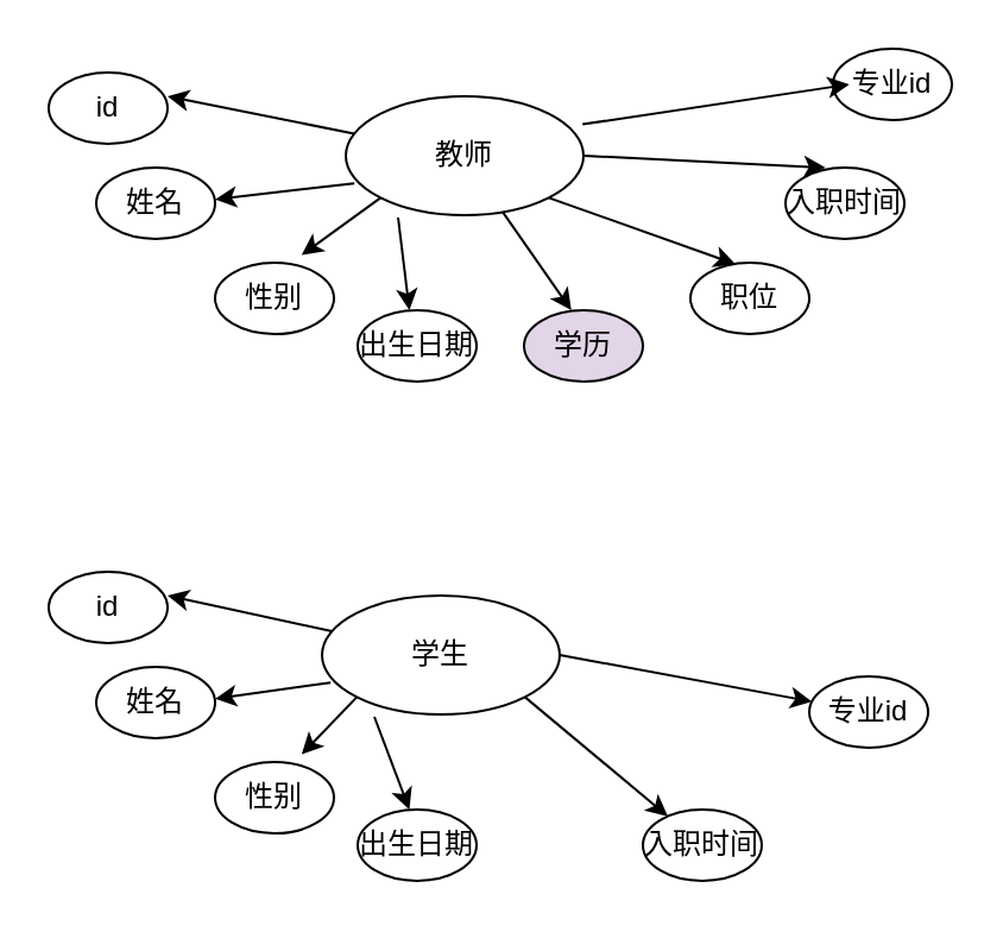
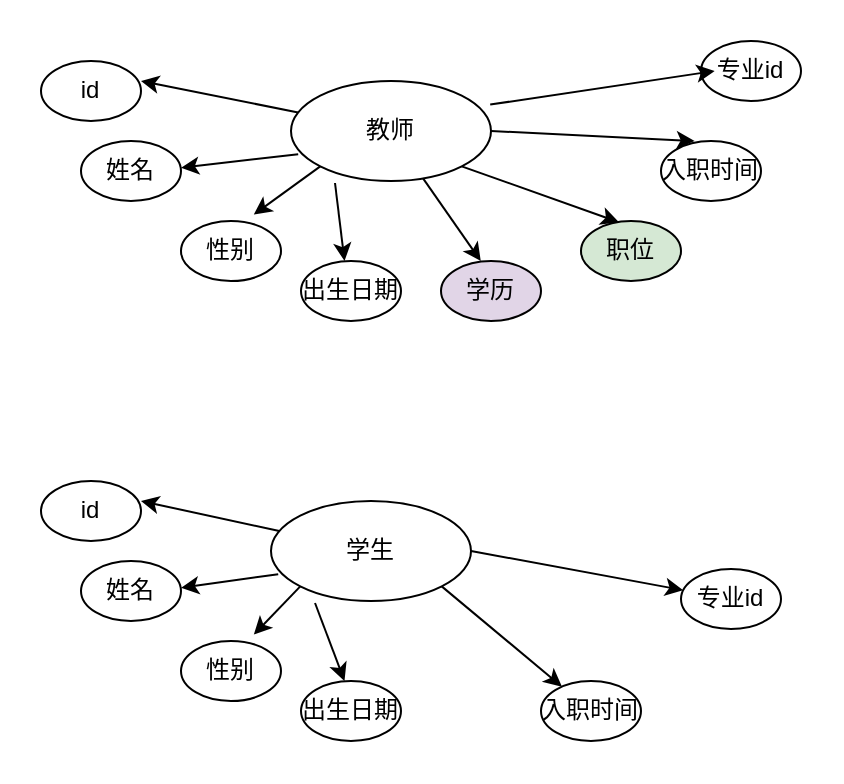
  <mxCell id="0" />
  <mxCell id="1" parent="0" />
  <mxCell id="2" value="教师" style="ellipse;whiteSpace=wrap;html=1;" parent="1" vertex="1"><mxGeometry x="145" y="40" width="100" height="50" as="geometry" /></mxCell>
  <mxCell id="3" value="id" style="ellipse;whiteSpace=wrap;html=1;" parent="1" vertex="1"><mxGeometry x="20" y="30" width="50" height="30" as="geometry" /></mxCell>
  <mxCell id="4" value="姓名" style="ellipse;whiteSpace=wrap;html=1;" parent="1" vertex="1"><mxGeometry x="40" y="70" width="50" height="30" as="geometry" /></mxCell>
  <mxCell id="5" value="性别" style="ellipse;whiteSpace=wrap;html=1;" parent="1" vertex="1"><mxGeometry x="90" y="110" width="50" height="30" as="geometry" /></mxCell>
  <mxCell id="6" value="出生日期" style="ellipse;whiteSpace=wrap;html=1;" parent="1" vertex="1"><mxGeometry x="150" y="130" width="50" height="30" as="geometry" /></mxCell>
  <mxCell id="7" value="学历" style="ellipse;whiteSpace=wrap;html=1;fillColor=#e1d5e7;" parent="1" vertex="1"><mxGeometry x="220" y="130" width="50" height="30" as="geometry" /></mxCell>
- <mxCell id="8" value="职位" style="ellipse;whiteSpace=wrap;html=1;" parent="1" vertex="1"><mxGeometry x="290" y="110" width="50" height="30" as="geometry" /></mxCell>
+ <mxCell id="8" value="职位" style="ellipse;whiteSpace=wrap;html=1;fillColor=#d5e8d4;" parent="1" vertex="1"><mxGeometry x="290" y="110" width="50" height="30" as="geometry" /></mxCell>
  <mxCell id="9" value="入职时间" style="ellipse;whiteSpace=wrap;html=1;" parent="1" vertex="1"><mxGeometry x="330" y="70" width="50" height="30" as="geometry" /></mxCell>
  <mxCell id="10" value="专业id" style="ellipse;whiteSpace=wrap;html=1;" parent="1" vertex="1"><mxGeometry x="350" y="20" width="50" height="30" as="geometry" /></mxCell>
  <mxCell id="11" value="" style="endArrow=classic;html=1;rounded=0;" parent="1" source="2" edge="1"><mxGeometry width="50" height="50" relative="1" as="geometry"><mxPoint x="110" y="0" as="sourcePoint" /><mxPoint x="70" y="40" as="targetPoint" /></mxGeometry></mxCell>
  <mxCell id="12" value="" style="endArrow=classic;html=1;rounded=0;exitX=0.036;exitY=0.732;exitDx=0;exitDy=0;exitPerimeter=0;" parent="1" source="2" edge="1"><mxGeometry width="50" height="50" relative="1" as="geometry"><mxPoint x="182.913" y="100.002" as="sourcePoint" /><mxPoint x="90" y="83.41" as="targetPoint" /></mxGeometry></mxCell>
  <mxCell id="13" value="" style="endArrow=classic;html=1;rounded=0;exitX=0;exitY=1;exitDx=0;exitDy=0;" parent="1" source="2" edge="1"><mxGeometry width="50" height="50" relative="1" as="geometry"><mxPoint x="200" y="100" as="sourcePoint" /><mxPoint x="126.4" y="106.81" as="targetPoint" /></mxGeometry></mxCell>
  <mxCell id="14" value="" style="endArrow=classic;html=1;rounded=0;exitX=0.22;exitY=1.02;exitDx=0;exitDy=0;exitPerimeter=0;" parent="1" source="2" edge="1"><mxGeometry width="50" height="50" relative="1" as="geometry"><mxPoint x="220.005" y="105.868" as="sourcePoint" /><mxPoint x="171.76" y="130" as="targetPoint" /></mxGeometry></mxCell>
  <mxCell id="15" value="" style="endArrow=classic;html=1;rounded=0;" parent="1" source="2" edge="1"><mxGeometry width="50" height="50" relative="1" as="geometry"><mxPoint x="250.12" y="91" as="sourcePoint" /><mxPoint x="239.88" y="130" as="targetPoint" /></mxGeometry></mxCell>
  <mxCell id="16" value="" style="endArrow=classic;html=1;rounded=0;exitX=1;exitY=1;exitDx=0;exitDy=0;" parent="1" source="2" edge="1"><mxGeometry width="50" height="50" relative="1" as="geometry"><mxPoint x="289.996" y="70" as="sourcePoint" /><mxPoint x="308.99" y="110.6" as="targetPoint" /></mxGeometry></mxCell>
  <mxCell id="17" value="" style="endArrow=classic;html=1;rounded=0;exitX=1;exitY=0.5;exitDx=0;exitDy=0;" parent="1" source="2" edge="1"><mxGeometry width="50" height="50" relative="1" as="geometry"><mxPoint x="283.185" y="42.078" as="sourcePoint" /><mxPoint x="346.82" y="70" as="targetPoint" /></mxGeometry></mxCell>
  <mxCell id="18" value="" style="endArrow=classic;html=1;rounded=0;exitX=0.996;exitY=0.236;exitDx=0;exitDy=0;exitPerimeter=0;" parent="1" source="2" edge="1"><mxGeometry width="50" height="50" relative="1" as="geometry"><mxPoint x="270" y="30" as="sourcePoint" /><mxPoint x="356.82" y="35" as="targetPoint" /></mxGeometry></mxCell>
  <mxCell id="19" value="学生" style="ellipse;whiteSpace=wrap;html=1;" vertex="1" parent="1"><mxGeometry x="135" y="250" width="100" height="50" as="geometry" /></mxCell>
  <mxCell id="20" value="id" style="ellipse;whiteSpace=wrap;html=1;" vertex="1" parent="1"><mxGeometry x="20" y="240" width="50" height="30" as="geometry" /></mxCell>
  <mxCell id="21" value="姓名" style="ellipse;whiteSpace=wrap;html=1;" vertex="1" parent="1"><mxGeometry x="40" y="280" width="50" height="30" as="geometry" /></mxCell>
  <mxCell id="22" value="性别" style="ellipse;whiteSpace=wrap;html=1;" vertex="1" parent="1"><mxGeometry x="90" y="320" width="50" height="30" as="geometry" /></mxCell>
  <mxCell id="23" value="出生日期" style="ellipse;whiteSpace=wrap;html=1;" vertex="1" parent="1"><mxGeometry x="150" y="340" width="50" height="30" as="geometry" /></mxCell>
  <mxCell id="24" value="入职时间" style="ellipse;whiteSpace=wrap;html=1;" vertex="1" parent="1"><mxGeometry x="270" y="340" width="50" height="30" as="geometry" /></mxCell>
  <mxCell id="25" value="专业id" style="ellipse;whiteSpace=wrap;html=1;" vertex="1" parent="1"><mxGeometry x="340" y="284" width="50" height="30" as="geometry" /></mxCell>
  <mxCell id="26" value="" style="endArrow=classic;html=1;rounded=0;" edge="1" parent="1" source="19"><mxGeometry width="50" height="50" relative="1" as="geometry"><mxPoint x="110" y="210" as="sourcePoint" /><mxPoint x="70" y="250" as="targetPoint" /></mxGeometry></mxCell>
  <mxCell id="27" value="" style="endArrow=classic;html=1;rounded=0;exitX=0.036;exitY=0.732;exitDx=0;exitDy=0;exitPerimeter=0;" edge="1" parent="1" source="19"><mxGeometry width="50" height="50" relative="1" as="geometry"><mxPoint x="182.913" y="310.002" as="sourcePoint" /><mxPoint x="90" y="293.41" as="targetPoint" /></mxGeometry></mxCell>
  <mxCell id="28" value="" style="endArrow=classic;html=1;rounded=0;exitX=0;exitY=1;exitDx=0;exitDy=0;" edge="1" parent="1" source="19"><mxGeometry width="50" height="50" relative="1" as="geometry"><mxPoint x="200" y="310" as="sourcePoint" /><mxPoint x="126.4" y="316.81" as="targetPoint" /></mxGeometry></mxCell>
  <mxCell id="29" value="" style="endArrow=classic;html=1;rounded=0;exitX=0.22;exitY=1.02;exitDx=0;exitDy=0;exitPerimeter=0;" edge="1" parent="1" source="19"><mxGeometry width="50" height="50" relative="1" as="geometry"><mxPoint x="220.005" y="315.868" as="sourcePoint" /><mxPoint x="171.76" y="340" as="targetPoint" /></mxGeometry></mxCell>
  <mxCell id="30" value="" style="endArrow=classic;html=1;rounded=0;exitX=1;exitY=1;exitDx=0;exitDy=0;" edge="1" parent="1" source="19" target="24"><mxGeometry width="50" height="50" relative="1" as="geometry"><mxPoint x="283.185" y="252.078" as="sourcePoint" /><mxPoint x="346.82" y="280" as="targetPoint" /></mxGeometry></mxCell>
  <mxCell id="31" value="" style="endArrow=classic;html=1;rounded=0;exitX=1;exitY=0.5;exitDx=0;exitDy=0;" edge="1" parent="1" source="19" target="25"><mxGeometry width="50" height="50" relative="1" as="geometry"><mxPoint x="270" y="240" as="sourcePoint" /><mxPoint x="356.82" y="245" as="targetPoint" /></mxGeometry></mxCell>
